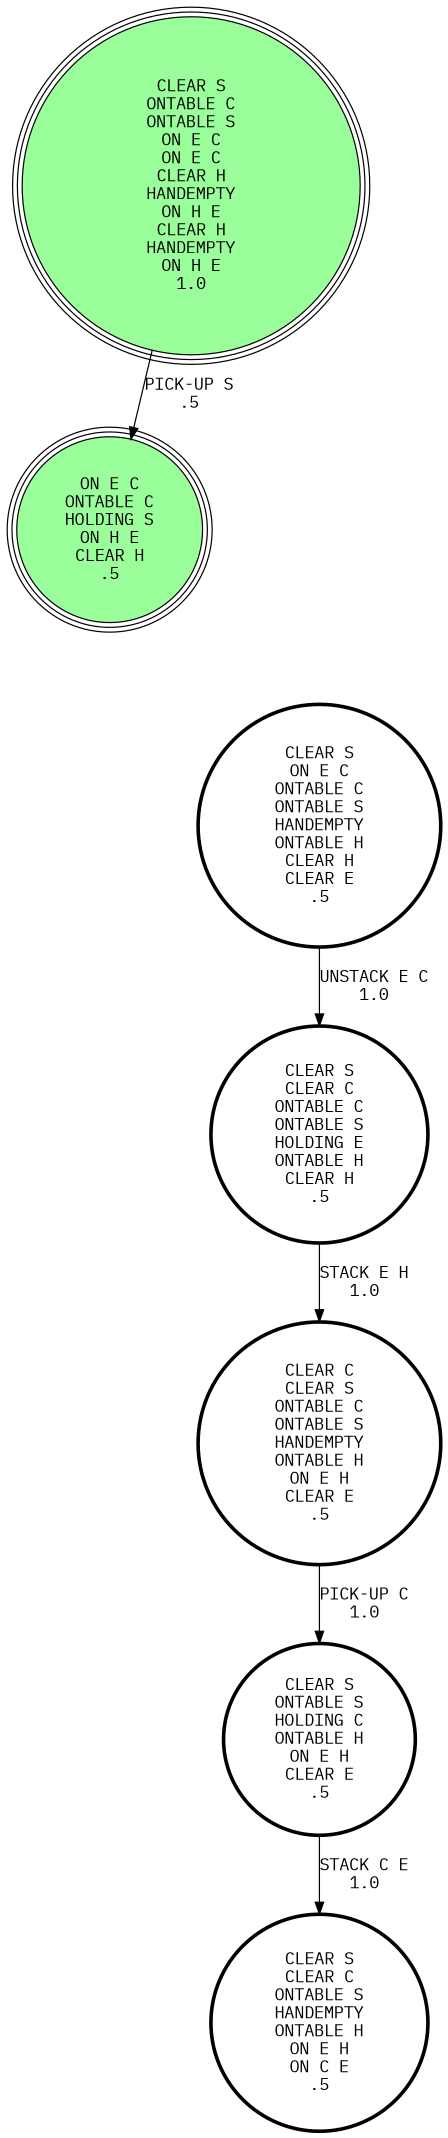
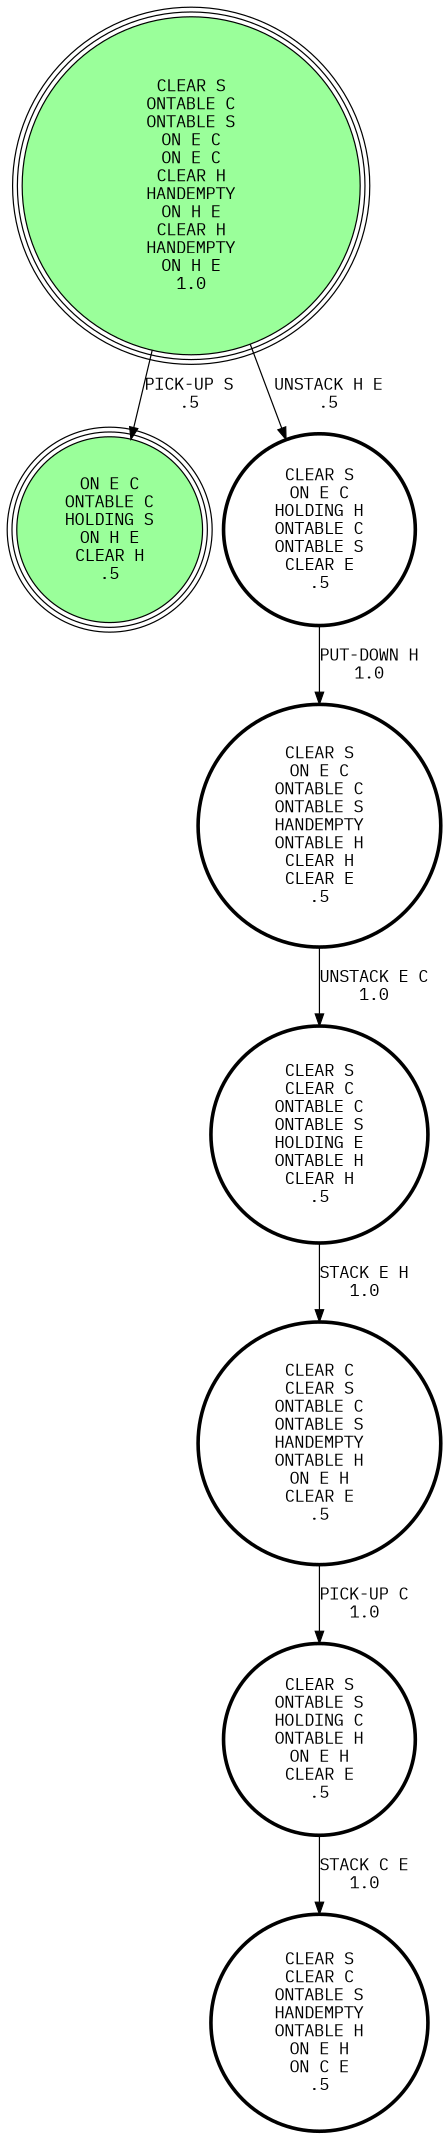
  digraph {
    fontname="IBM Plex Mono"
    node [fontname="IBM Plex Mono" shape=circle penwidth=3]
    edge [fontname="IBM Plex Mono"]
    "ON E C\nONTABLE C\nHOLDING S\nON H E\nCLEAR H\n.5\n" [fillcolor=palegreen1 peripheries=3 style=filled penwidth=""]
    "CLEAR S\nONTABLE S\nHOLDING C\nONTABLE H\nON E H\nCLEAR E\n.5\n"
    "CLEAR S\nCLEAR C\nONTABLE S\nHANDEMPTY\nONTABLE H\nON E H\nON C E\n.5\n"
+   "CLEAR S\nON E C\nHOLDING H\nONTABLE C\nONTABLE S\nCLEAR E\n.5\n"
    "CLEAR S\nON E C\nONTABLE C\nONTABLE S\nHANDEMPTY\nONTABLE H\nCLEAR H\nCLEAR E\n.5\n"
    "CLEAR S\nCLEAR C\nONTABLE C\nONTABLE S\nHOLDING E\nONTABLE H\nCLEAR H\n.5\n"
    "CLEAR C\nCLEAR S\nONTABLE C\nONTABLE S\nHANDEMPTY\nONTABLE H\nON E H\nCLEAR E\n.5\n"
    "CLEAR S\nONTABLE C\nONTABLE S\nON E C\nON E C\nCLEAR H\nHANDEMPTY\nON H E\nCLEAR H\nHANDEMPTY\nON H E\n1.0\n" [fillcolor=palegreen1 peripheries=3 style=filled penwidth=""]
    "CLEAR S\nONTABLE S\nHOLDING C\nONTABLE H\nON E H\nCLEAR E\n.5\n" -> "CLEAR S\nCLEAR C\nONTABLE S\nHANDEMPTY\nONTABLE H\nON E H\nON C E\n.5\n" [label="STACK C E\n1.0\n"]
+   "CLEAR S\nON E C\nHOLDING H\nONTABLE C\nONTABLE S\nCLEAR E\n.5\n" -> "CLEAR S\nON E C\nONTABLE C\nONTABLE S\nHANDEMPTY\nONTABLE H\nCLEAR H\nCLEAR E\n.5\n" [label="PUT-DOWN H\n1.0\n"]
    "CLEAR S\nON E C\nONTABLE C\nONTABLE S\nHANDEMPTY\nONTABLE H\nCLEAR H\nCLEAR E\n.5\n" -> "CLEAR S\nCLEAR C\nONTABLE C\nONTABLE S\nHOLDING E\nONTABLE H\nCLEAR H\n.5\n" [label="UNSTACK E C\n1.0\n"]
    "CLEAR S\nCLEAR C\nONTABLE C\nONTABLE S\nHOLDING E\nONTABLE H\nCLEAR H\n.5\n" -> "CLEAR C\nCLEAR S\nONTABLE C\nONTABLE S\nHANDEMPTY\nONTABLE H\nON E H\nCLEAR E\n.5\n" [label="STACK E H\n1.0\n"]
    "CLEAR C\nCLEAR S\nONTABLE C\nONTABLE S\nHANDEMPTY\nONTABLE H\nON E H\nCLEAR E\n.5\n" -> "CLEAR S\nONTABLE S\nHOLDING C\nONTABLE H\nON E H\nCLEAR E\n.5\n" [label="PICK-UP C\n1.0\n"]
    "CLEAR S\nONTABLE C\nONTABLE S\nON E C\nON E C\nCLEAR H\nHANDEMPTY\nON H E\nCLEAR H\nHANDEMPTY\nON H E\n1.0\n" -> "ON E C\nONTABLE C\nHOLDING S\nON H E\nCLEAR H\n.5\n" [label="PICK-UP S\n.5\n"]
+   "CLEAR S\nONTABLE C\nONTABLE S\nON E C\nON E C\nCLEAR H\nHANDEMPTY\nON H E\nCLEAR H\nHANDEMPTY\nON H E\n1.0\n" -> "CLEAR S\nON E C\nHOLDING H\nONTABLE C\nONTABLE S\nCLEAR E\n.5\n" [label="UNSTACK H E\n.5\n"]
  }
